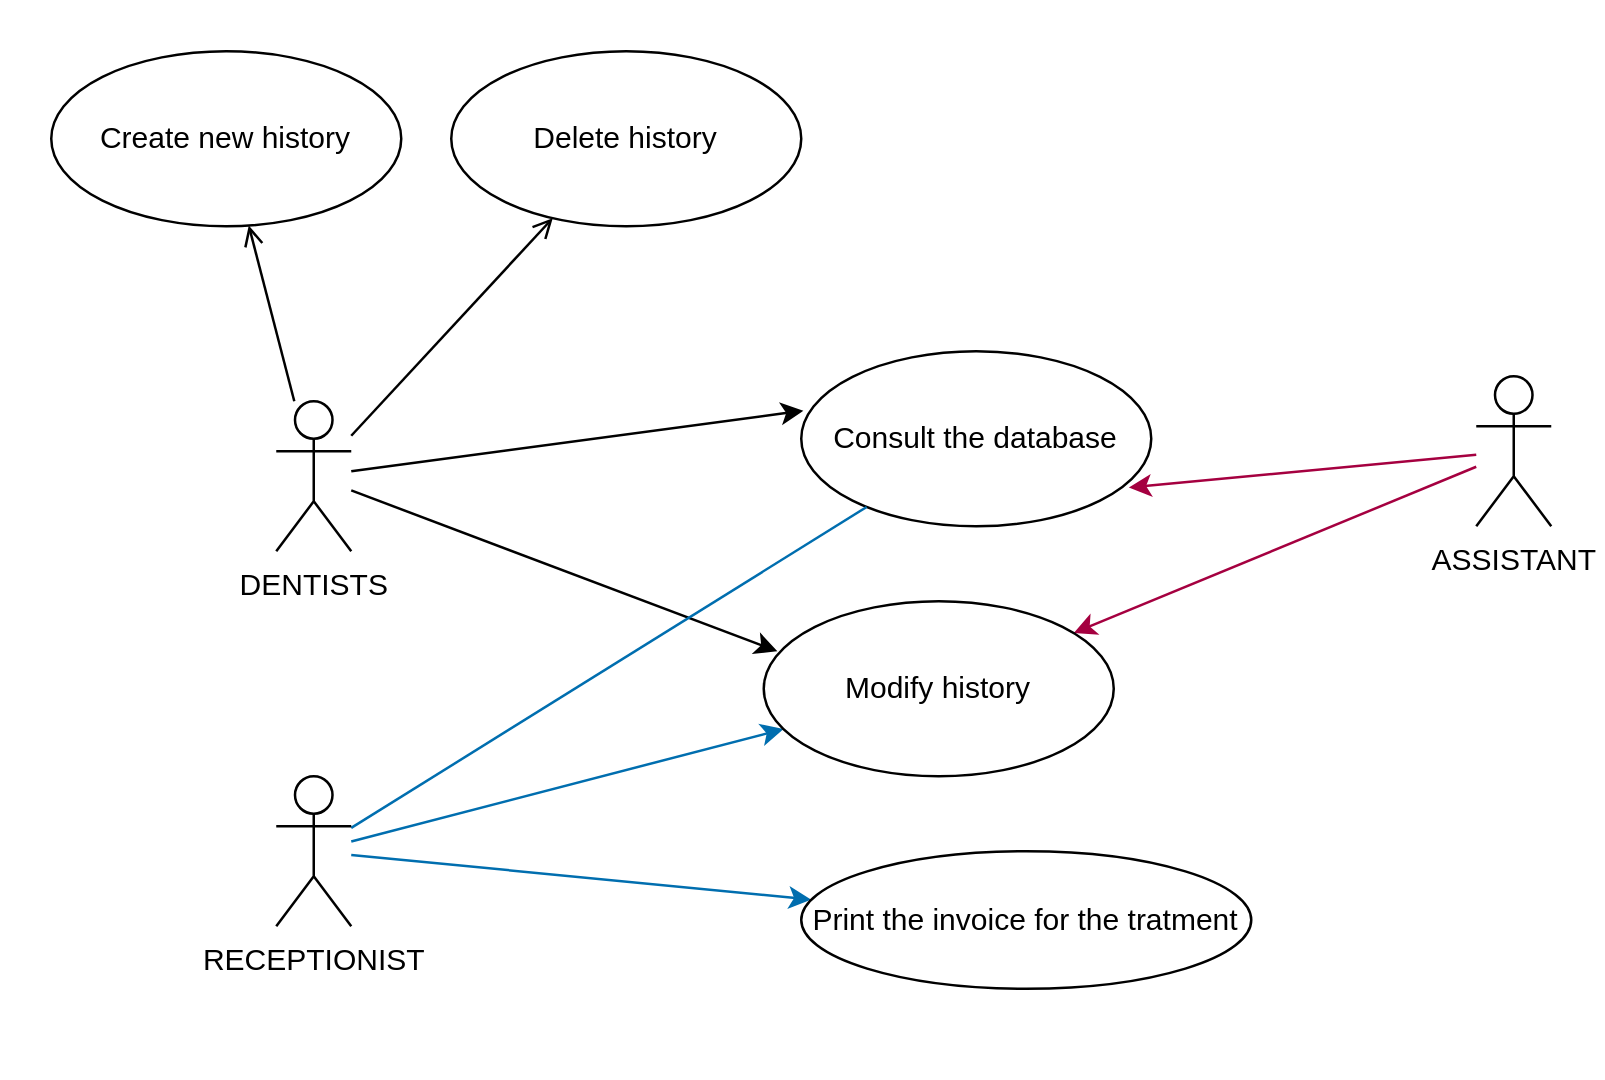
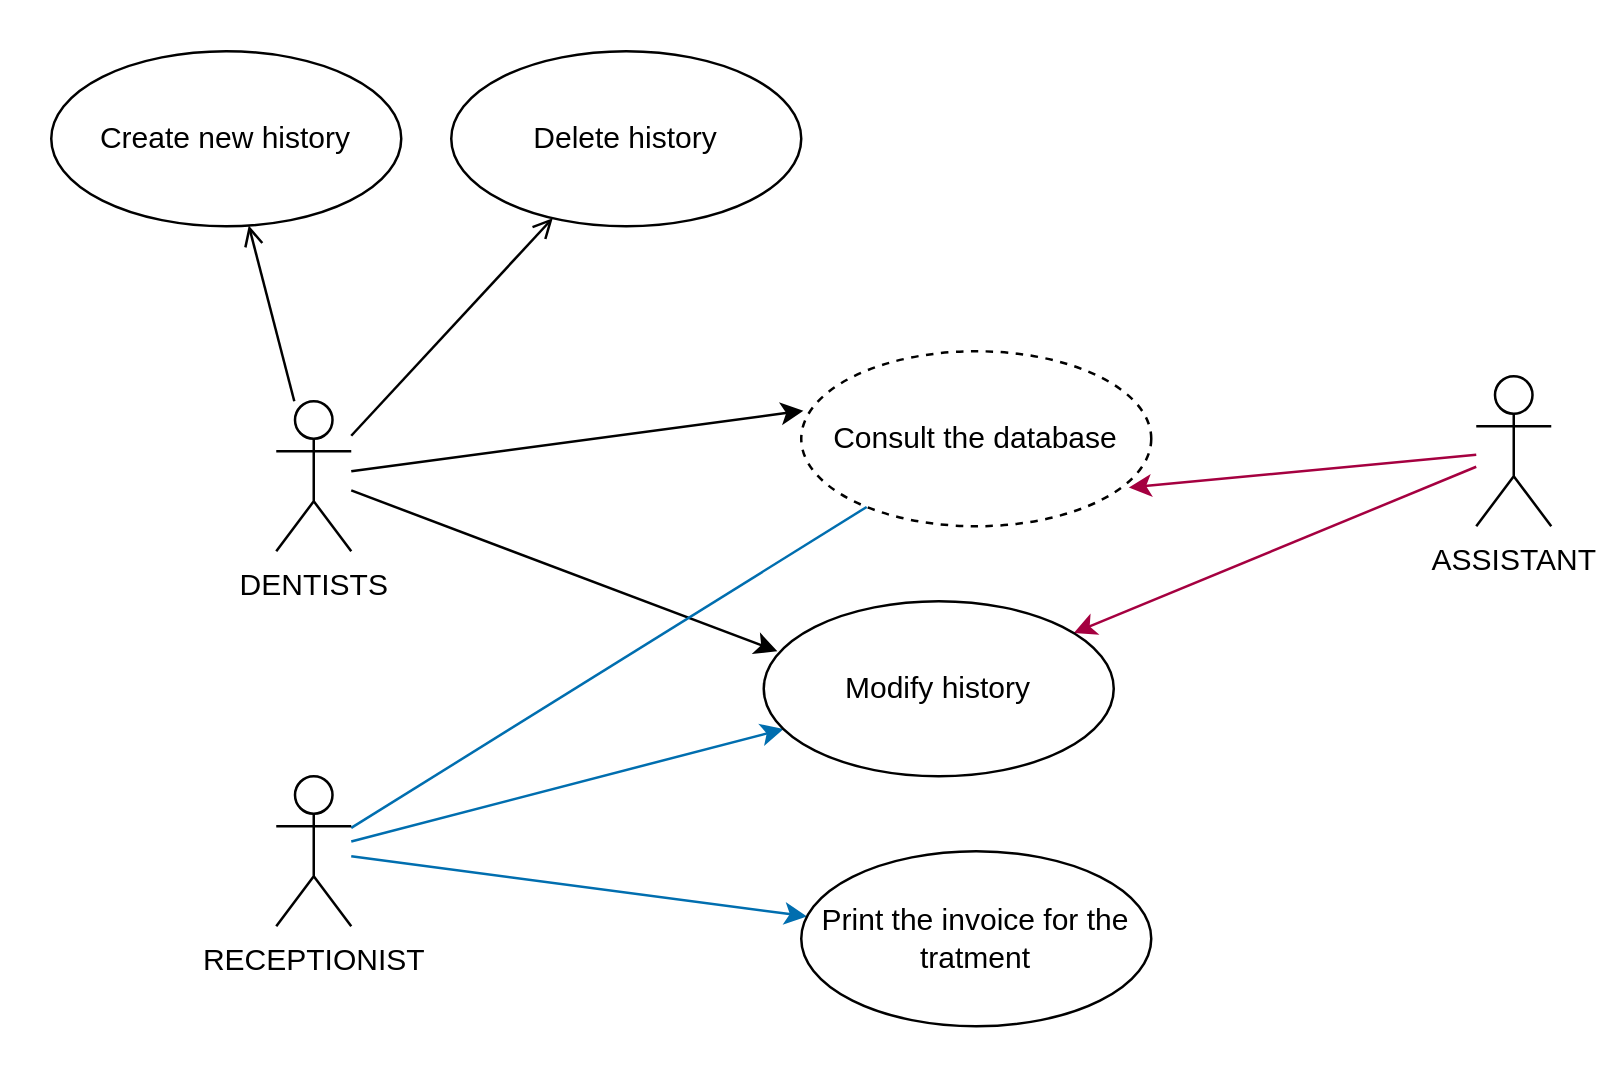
  <mxCell id="0" />
  <mxCell id="1" parent="0" />
  <mxCell id="2" style="edgeStyle=none;html=1;entryX=0.006;entryY=0.34;entryDx=0;entryDy=0;entryPerimeter=0;" parent="1" source="6" target="7" edge="1"><mxGeometry relative="1" as="geometry" /></mxCell>
  <mxCell id="3" style="edgeStyle=none;html=1;endArrow=open;" parent="1" source="6" target="15" edge="1"><mxGeometry relative="1" as="geometry" /></mxCell>
  <mxCell id="4" style="edgeStyle=none;html=1;entryX=0.039;entryY=0.286;entryDx=0;entryDy=0;entryPerimeter=0;" edge="1" parent="1" source="6" target="16"><mxGeometry relative="1" as="geometry" /></mxCell>
  <mxCell id="5" style="edgeStyle=none;html=1;endArrow=open;" edge="1" parent="1" source="6" target="17"><mxGeometry relative="1" as="geometry" /></mxCell>
  <mxCell id="6" value="DENTISTS" style="shape=umlActor;verticalLabelPosition=bottom;verticalAlign=top;html=1;" parent="1" vertex="1"><mxGeometry x="110" y="160" width="30" height="60" as="geometry" /></mxCell>
- <mxCell id="7" value="Consult the database" style="ellipse;whiteSpace=wrap;html=1;" parent="1" vertex="1"><mxGeometry x="320" y="140" width="140" height="70" as="geometry" /></mxCell>
+ <mxCell id="7" value="Consult the database" style="ellipse;whiteSpace=wrap;html=1;dashed=1;" parent="1" vertex="1"><mxGeometry x="320" y="140" width="140" height="70" as="geometry" /></mxCell>
  <mxCell id="8" style="edgeStyle=none;html=1;entryX=0.936;entryY=0.779;entryDx=0;entryDy=0;entryPerimeter=0;fillColor=#d80073;strokeColor=#A50040;" parent="1" source="10" target="7" edge="1"><mxGeometry relative="1" as="geometry" /></mxCell>
  <mxCell id="9" style="edgeStyle=none;html=1;fillColor=#d80073;strokeColor=#A50040;" edge="1" parent="1" source="10" target="16"><mxGeometry relative="1" as="geometry" /></mxCell>
  <mxCell id="10" value="ASSISTANT" style="shape=umlActor;verticalLabelPosition=bottom;verticalAlign=top;html=1;" parent="1" vertex="1"><mxGeometry x="590" y="150" width="30" height="60" as="geometry" /></mxCell>
  <mxCell id="11" style="edgeStyle=none;html=1;fillColor=#1ba1e2;strokeColor=#006EAF;endArrow=none;" parent="1" source="14" target="7" edge="1"><mxGeometry relative="1" as="geometry" /></mxCell>
  <mxCell id="12" style="edgeStyle=none;html=1;fillColor=#1ba1e2;strokeColor=#006EAF;" edge="1" parent="1" source="14" target="16"><mxGeometry relative="1" as="geometry" /></mxCell>
  <mxCell id="13" style="edgeStyle=none;html=1;fillColor=#1ba1e2;strokeColor=#006EAF;" edge="1" parent="1" source="14" target="18"><mxGeometry relative="1" as="geometry" /></mxCell>
  <mxCell id="14" value="RECEPTIONIST" style="shape=umlActor;verticalLabelPosition=bottom;verticalAlign=top;html=1;" parent="1" vertex="1"><mxGeometry x="110" y="310" width="30" height="60" as="geometry" /></mxCell>
  <mxCell id="15" value="Delete history" style="ellipse;whiteSpace=wrap;html=1;" parent="1" vertex="1"><mxGeometry x="180" y="20" width="140" height="70" as="geometry" /></mxCell>
  <mxCell id="16" value="Modify history" style="ellipse;whiteSpace=wrap;html=1;" vertex="1" parent="1"><mxGeometry x="305" y="240" width="140" height="70" as="geometry" /></mxCell>
  <mxCell id="17" value="Create new history" style="ellipse;whiteSpace=wrap;html=1;" vertex="1" parent="1"><mxGeometry x="20" y="20" width="140" height="70" as="geometry" /></mxCell>
- <mxCell id="18" value="Print the invoice for the tratment" style="ellipse;whiteSpace=wrap;html=1;" vertex="1" parent="1"><mxGeometry x="320" y="340" width="180" height="55" as="geometry" /></mxCell>
+ <mxCell id="18" value="Print the invoice for the tratment" style="ellipse;whiteSpace=wrap;html=1;" vertex="1" parent="1"><mxGeometry x="320" y="340" width="140" height="70" as="geometry" /></mxCell>
